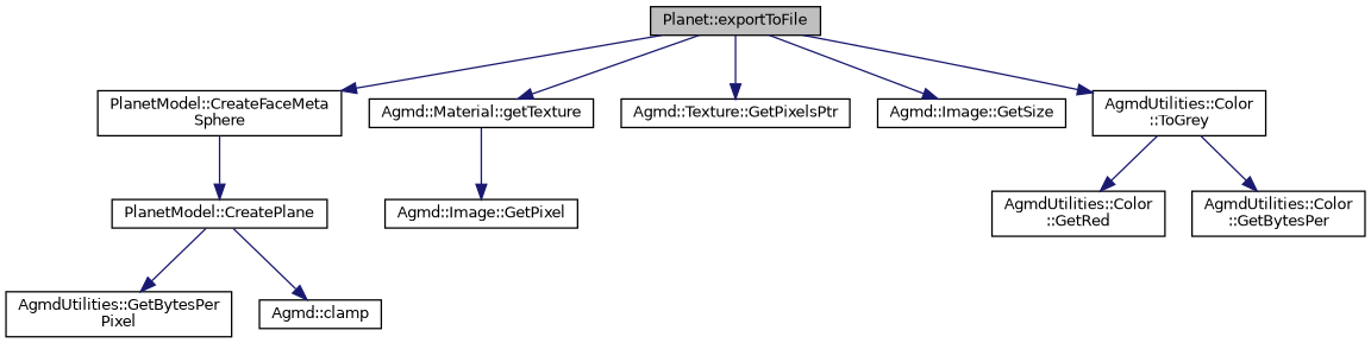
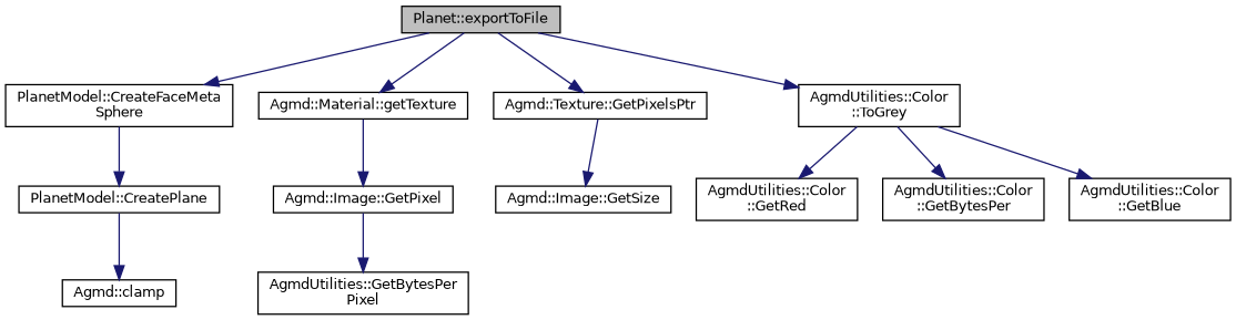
  digraph {
    rankdir=TB
    node [color=black fillcolor=white fontname=Helvetica fontsize=10 shape=record style=filled]
    edge [color=midnightblue fontname=Helvetica fontsize=10 labelfontname=Helvetica labelfontsize=10 style=solid]
    n1 [fillcolor=grey75 fontcolor=black height=0.2 label="Planet::exportToFile" width=0.4]
    n2 [height=0.2 label="PlanetModel::CreateFaceMeta\lSphere" width=0.4]
    n3 [height=0.2 label="Agmd::Material::getTexture" width=0.4]
    n4 [height=0.2 label="Agmd::Texture::GetPixelsPtr" width=0.4]
    n5 [height=0.2 label="Agmd::Image::GetSize" width=0.4]
    n6 [height=0.2 label="AgmdUtilities::Color\l::ToGrey" width=0.4]
    n7 [height=0.2 label="PlanetModel::CreatePlane" width=0.4]
    n8 [height=0.2 label="Agmd::Image::GetPixel" width=0.4]
    n9 [height=0.2 label="AgmdUtilities::GetBytesPer\lPixel" width=0.4]
    n10 [height=0.2 label="AgmdUtilities::Color\l::GetRed" width=0.4]
    n11 [height=0.2 label="AgmdUtilities::Color\l::GetBytesPer" width=0.4]
+   n12 [height=0.2 label="AgmdUtilities::Color\l::GetBlue" width=0.4]
    n13 [height=0.2 label="Agmd::clamp" width=0.4]
    n1 -> n2
    n1 -> n3
    n1 -> n4
-   n1 -> n5
+   n4 -> n5
    n1 -> n6
    n2 -> n7
    n3 -> n8
    n6 -> n10
    n6 -> n11
+   n6 -> n12
    n7 -> n13
-   n7 -> n9
+   n8 -> n9
  }
